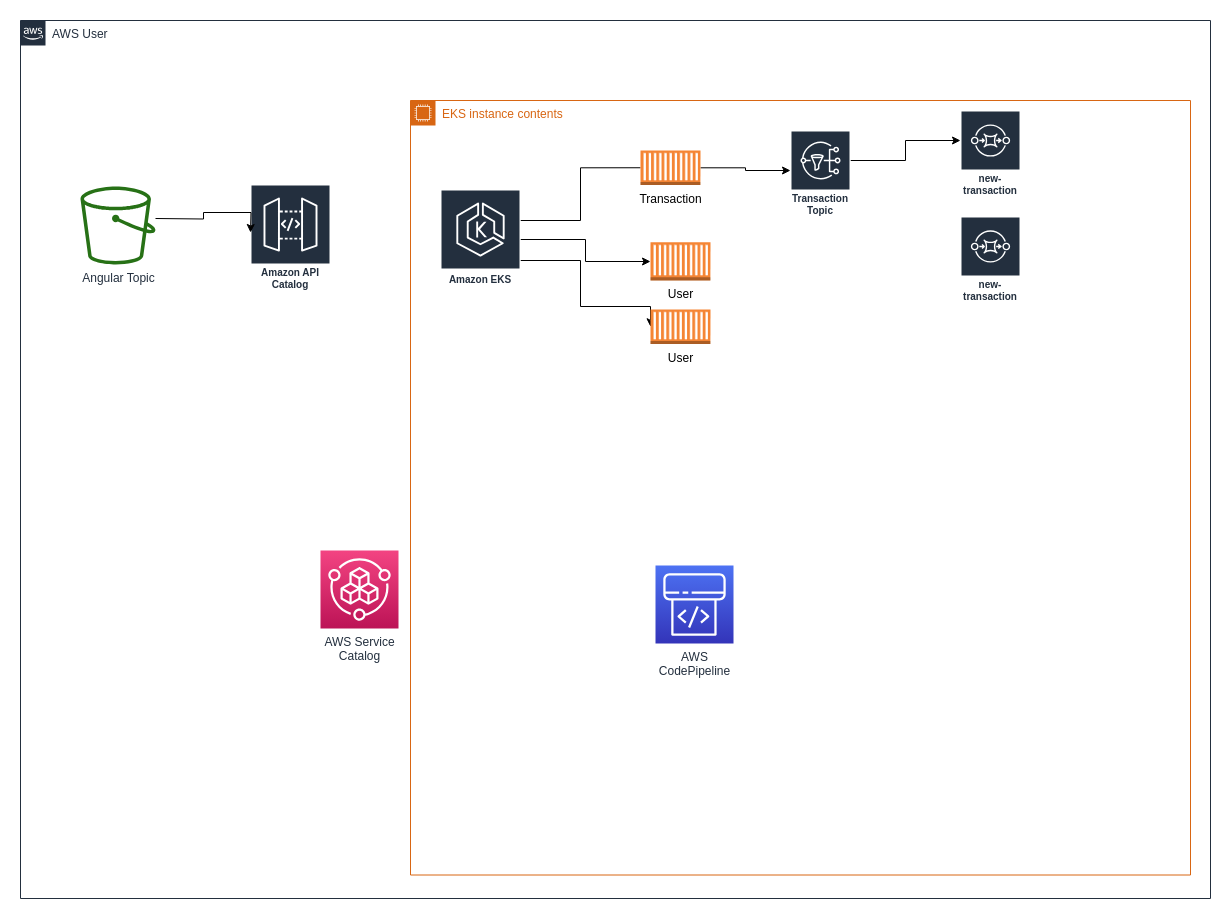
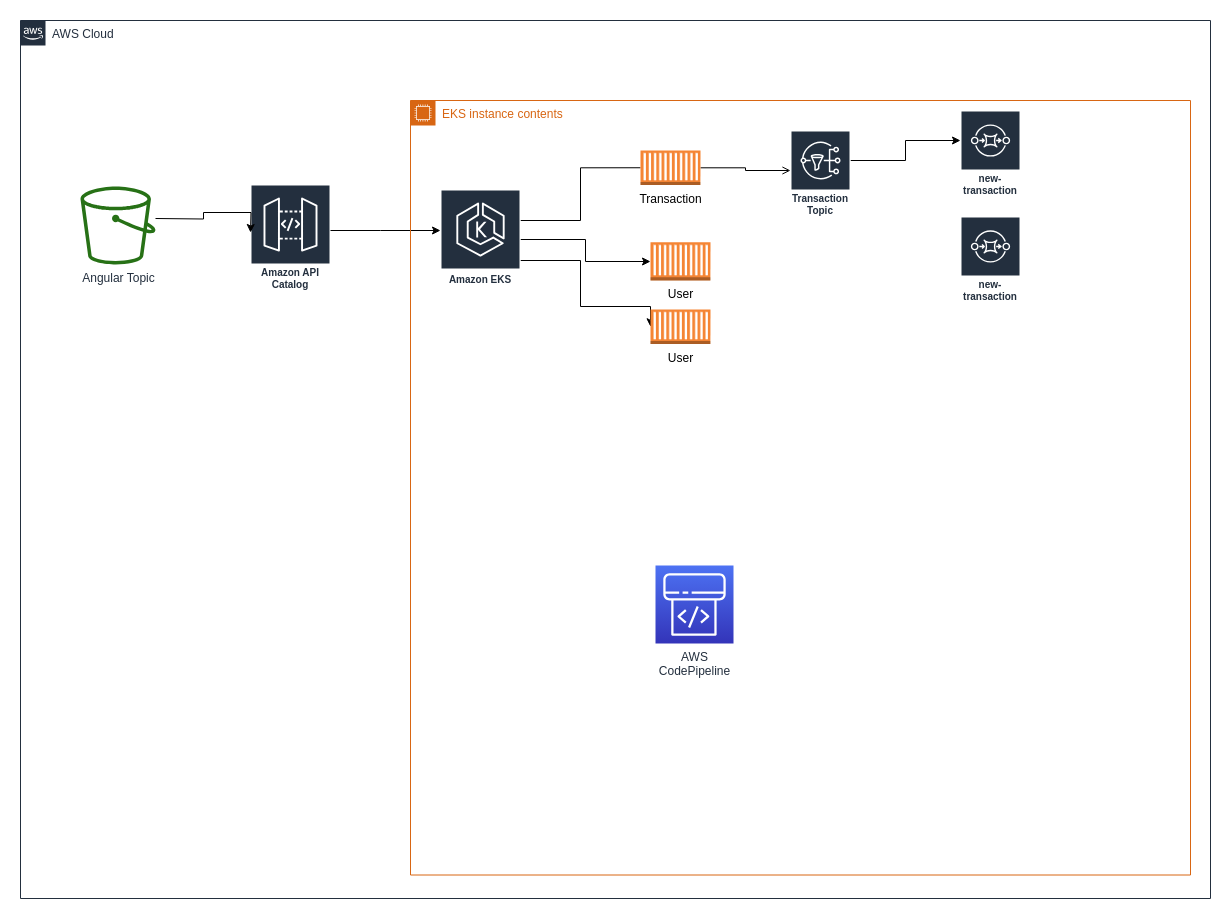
  <mxCell id="0" />
  <mxCell id="1" parent="0" />
- <mxCell id="2" value="AWS User" style="points=[[0,0],[0.25,0],[0.5,0],[0.75,0],[1,0],[1,0.25],[1,0.5],[1,0.75],[1,1],[0.75,1],[0.5,1],[0.25,1],[0,1],[0,0.75],[0,0.5],[0,0.25]];outlineConnect=0;gradientColor=none;html=1;whiteSpace=wrap;fontSize=12;fontStyle=0;shape=mxgraph.aws4.group;grIcon=mxgraph.aws4.group_aws_cloud_alt;strokeColor=#232F3E;fillColor=none;verticalAlign=top;align=left;spacingLeft=30;fontColor=#232F3E;dashed=0;labelBackgroundColor=#ffffff;container=1;pointerEvents=0;collapsible=0;recursiveResize=0;" parent="1" vertex="1"><mxGeometry x="20" y="20" width="1190" height="878" as="geometry" /></mxCell>
+ <mxCell id="2" value="AWS Cloud" style="points=[[0,0],[0.25,0],[0.5,0],[0.75,0],[1,0],[1,0.25],[1,0.5],[1,0.75],[1,1],[0.75,1],[0.5,1],[0.25,1],[0,1],[0,0.75],[0,0.5],[0,0.25]];outlineConnect=0;gradientColor=none;html=1;whiteSpace=wrap;fontSize=12;fontStyle=0;shape=mxgraph.aws4.group;grIcon=mxgraph.aws4.group_aws_cloud_alt;strokeColor=#232F3E;fillColor=none;verticalAlign=top;align=left;spacingLeft=30;fontColor=#232F3E;dashed=0;labelBackgroundColor=#ffffff;container=1;pointerEvents=0;collapsible=0;recursiveResize=0;" parent="1" vertex="1"><mxGeometry x="20" y="20" width="1190" height="878" as="geometry" /></mxCell>
  <mxCell id="3" value="Angular Topic&lt;br&gt;" style="outlineConnect=0;fontColor=#232F3E;gradientColor=none;fillColor=#277116;strokeColor=none;dashed=0;verticalLabelPosition=bottom;verticalAlign=top;align=center;html=1;fontSize=12;fontStyle=0;aspect=fixed;pointerEvents=1;shape=mxgraph.aws4.bucket;labelBackgroundColor=#ffffff;" parent="2" vertex="1"><mxGeometry x="60" y="166" width="75" height="78" as="geometry" /></mxCell>
  <mxCell id="4" value="AWS&lt;br&gt;CodePipeline&lt;br&gt;" style="outlineConnect=0;fontColor=#232F3E;gradientColor=#4D72F3;gradientDirection=north;fillColor=#3334B9;strokeColor=#ffffff;dashed=0;verticalLabelPosition=bottom;verticalAlign=top;align=center;html=1;fontSize=12;fontStyle=0;aspect=fixed;shape=mxgraph.aws4.resourceIcon;resIcon=mxgraph.aws4.codepipeline;labelBackgroundColor=#ffffff;" parent="2" vertex="1"><mxGeometry x="635" y="545" width="78" height="78" as="geometry" /></mxCell>
- <mxCell id="5" value="AWS Service&lt;br&gt;Catalog&lt;br&gt;" style="outlineConnect=0;fontColor=#232F3E;gradientColor=#F34482;gradientDirection=north;fillColor=#BC1356;strokeColor=#ffffff;dashed=0;verticalLabelPosition=bottom;verticalAlign=top;align=center;html=1;fontSize=12;fontStyle=0;aspect=fixed;shape=mxgraph.aws4.resourceIcon;resIcon=mxgraph.aws4.service_catalog;labelBackgroundColor=#ffffff;" parent="2" vertex="1"><mxGeometry x="300" y="530" width="78" height="78" as="geometry" /></mxCell>
  <mxCell id="6" value="Amazon API Catalog" style="sketch=0;outlineConnect=0;fontColor=#232F3E;gradientColor=none;strokeColor=#ffffff;fillColor=#232F3E;dashed=0;verticalLabelPosition=middle;verticalAlign=bottom;align=center;html=1;whiteSpace=wrap;fontSize=10;fontStyle=1;spacing=3;shape=mxgraph.aws4.productIcon;prIcon=mxgraph.aws4.api_gateway;" vertex="1" parent="2"><mxGeometry x="230" y="164" width="80" height="110" as="geometry" /></mxCell>
  <mxCell id="7" style="edgeStyle=orthogonalEdgeStyle;rounded=0;orthogonalLoop=1;jettySize=auto;html=1;entryX=0;entryY=0.5;entryDx=0;entryDy=0;entryPerimeter=0;endArrow=none;" edge="1" parent="2" source="10" target="15"><mxGeometry relative="1" as="geometry"><Array as="points"><mxPoint x="560" y="200" /><mxPoint x="560" y="147" /></Array></mxGeometry></mxCell>
  <mxCell id="8" style="edgeStyle=orthogonalEdgeStyle;rounded=0;orthogonalLoop=1;jettySize=auto;html=1;" edge="1" parent="2" source="10" target="16"><mxGeometry relative="1" as="geometry" /></mxCell>
  <mxCell id="9" style="edgeStyle=orthogonalEdgeStyle;rounded=0;orthogonalLoop=1;jettySize=auto;html=1;entryX=0;entryY=0.5;entryDx=0;entryDy=0;entryPerimeter=0;" edge="1" parent="2" source="10" target="17"><mxGeometry relative="1" as="geometry"><Array as="points"><mxPoint x="560" y="240" /><mxPoint x="560" y="286" /></Array></mxGeometry></mxCell>
  <mxCell id="10" value="Amazon EKS" style="sketch=0;outlineConnect=0;fontColor=#232F3E;gradientColor=none;strokeColor=#ffffff;fillColor=#232F3E;dashed=0;verticalLabelPosition=middle;verticalAlign=bottom;align=center;html=1;whiteSpace=wrap;fontSize=10;fontStyle=1;spacing=3;shape=mxgraph.aws4.productIcon;prIcon=mxgraph.aws4.eks;" vertex="1" parent="2"><mxGeometry x="420" y="169" width="80" height="100" as="geometry" /></mxCell>
  <mxCell id="11" style="edgeStyle=orthogonalEdgeStyle;rounded=0;orthogonalLoop=1;jettySize=auto;html=1;" edge="1" parent="2"><mxGeometry relative="1" as="geometry"><mxPoint x="135.003" y="198" as="sourcePoint" /><mxPoint x="230.01" y="212" as="targetPoint" /></mxGeometry></mxCell>
+ <mxCell id="12" style="edgeStyle=orthogonalEdgeStyle;rounded=0;orthogonalLoop=1;jettySize=auto;html=1;" edge="1" parent="2" source="6" target="10"><mxGeometry relative="1" as="geometry"><Array as="points"><mxPoint x="360" y="210" /><mxPoint x="360" y="210" /></Array></mxGeometry></mxCell>
  <mxCell id="13" value="EKS instance contents" style="points=[[0,0],[0.25,0],[0.5,0],[0.75,0],[1,0],[1,0.25],[1,0.5],[1,0.75],[1,1],[0.75,1],[0.5,1],[0.25,1],[0,1],[0,0.75],[0,0.5],[0,0.25]];outlineConnect=0;gradientColor=none;html=1;whiteSpace=wrap;fontSize=12;fontStyle=0;container=1;pointerEvents=0;collapsible=0;recursiveResize=0;shape=mxgraph.aws4.group;grIcon=mxgraph.aws4.group_ec2_instance_contents;strokeColor=#D86613;fillColor=none;verticalAlign=top;align=left;spacingLeft=30;fontColor=#D86613;dashed=0;" vertex="1" parent="2"><mxGeometry x="390" y="80" width="780" height="774.5" as="geometry" /></mxCell>
- <mxCell id="14" style="edgeStyle=orthogonalEdgeStyle;rounded=0;orthogonalLoop=1;jettySize=auto;html=1;" edge="1" parent="13" source="15" target="19"><mxGeometry relative="1" as="geometry"><Array as="points"><mxPoint x="335" y="67" /><mxPoint x="335" y="70" /></Array></mxGeometry></mxCell>
+ <mxCell id="14" style="edgeStyle=orthogonalEdgeStyle;rounded=0;orthogonalLoop=1;jettySize=auto;html=1;endArrow=open;" edge="1" parent="13" source="15" target="19"><mxGeometry relative="1" as="geometry"><Array as="points"><mxPoint x="335" y="67" /><mxPoint x="335" y="70" /></Array></mxGeometry></mxCell>
  <mxCell id="15" value="Transaction" style="outlineConnect=0;dashed=0;verticalLabelPosition=bottom;verticalAlign=top;align=center;html=1;shape=mxgraph.aws3.ec2_compute_container;fillColor=#F58534;gradientColor=none;" vertex="1" parent="13"><mxGeometry x="230" y="50" width="60" height="34.5" as="geometry" /></mxCell>
  <mxCell id="16" value="User&lt;br&gt;" style="outlineConnect=0;dashed=0;verticalLabelPosition=bottom;verticalAlign=top;align=center;html=1;shape=mxgraph.aws3.ec2_compute_container;fillColor=#F58534;gradientColor=none;" vertex="1" parent="13"><mxGeometry x="240" y="141.75" width="60" height="38.25" as="geometry" /></mxCell>
  <mxCell id="17" value="User&lt;br&gt;" style="outlineConnect=0;dashed=0;verticalLabelPosition=bottom;verticalAlign=top;align=center;html=1;shape=mxgraph.aws3.ec2_compute_container;fillColor=#F58534;gradientColor=none;" vertex="1" parent="13"><mxGeometry x="240" y="209" width="60" height="34.5" as="geometry" /></mxCell>
  <mxCell id="18" style="edgeStyle=orthogonalEdgeStyle;rounded=0;orthogonalLoop=1;jettySize=auto;html=1;" edge="1" parent="13" source="19" target="20"><mxGeometry relative="1" as="geometry"><Array as="points"><mxPoint x="495" y="60" /><mxPoint x="495" y="40" /></Array></mxGeometry></mxCell>
  <mxCell id="19" value="Transaction Topic" style="sketch=0;outlineConnect=0;fontColor=#232F3E;gradientColor=none;strokeColor=#ffffff;fillColor=#232F3E;dashed=0;verticalLabelPosition=middle;verticalAlign=bottom;align=center;html=1;whiteSpace=wrap;fontSize=10;fontStyle=1;spacing=3;shape=mxgraph.aws4.productIcon;prIcon=mxgraph.aws4.sns;" vertex="1" parent="13"><mxGeometry x="380" y="30.0" width="60" height="89.81" as="geometry" /></mxCell>
  <mxCell id="20" value="new-transaction" style="sketch=0;outlineConnect=0;fontColor=#232F3E;gradientColor=none;strokeColor=#ffffff;fillColor=#232F3E;dashed=0;verticalLabelPosition=middle;verticalAlign=bottom;align=center;html=1;whiteSpace=wrap;fontSize=10;fontStyle=1;spacing=3;shape=mxgraph.aws4.productIcon;prIcon=mxgraph.aws4.sqs;" vertex="1" parent="13"><mxGeometry x="550" y="10.0" width="60" height="89.81" as="geometry" /></mxCell>
  <mxCell id="21" value="new-transaction" style="sketch=0;outlineConnect=0;fontColor=#232F3E;gradientColor=none;strokeColor=#ffffff;fillColor=#232F3E;dashed=0;verticalLabelPosition=middle;verticalAlign=bottom;align=center;html=1;whiteSpace=wrap;fontSize=10;fontStyle=1;spacing=3;shape=mxgraph.aws4.productIcon;prIcon=mxgraph.aws4.sqs;" vertex="1" parent="13"><mxGeometry x="550" y="115.97" width="60" height="89.81" as="geometry" /></mxCell>
